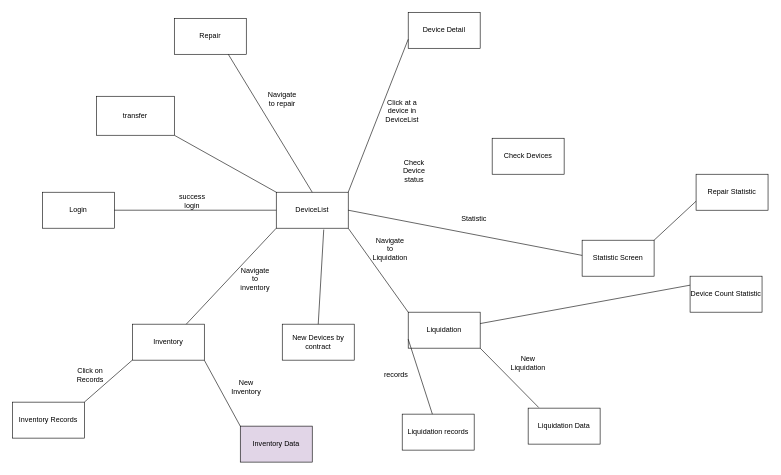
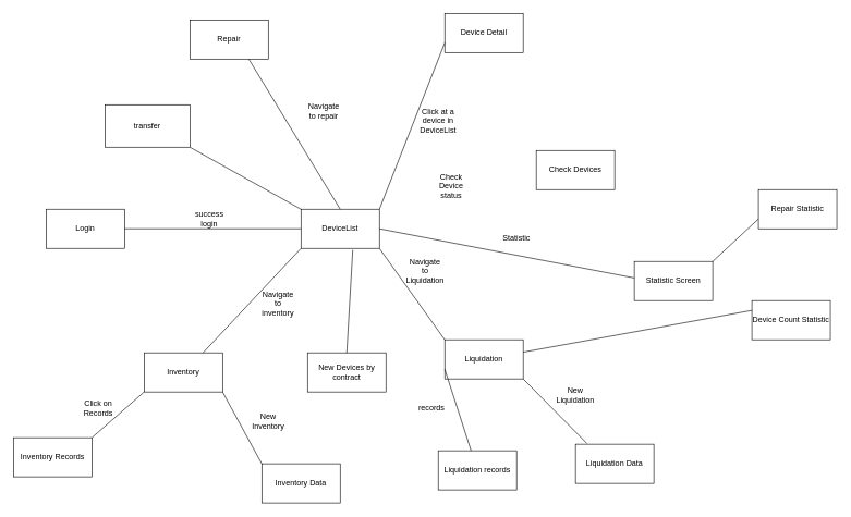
  <mxCell id="0" />
  <mxCell id="1" parent="0" />
  <mxCell id="2" value="Login" style="rounded=0;whiteSpace=wrap;html=1;" parent="1" vertex="1"><mxGeometry x="70" y="320" width="120" height="60" as="geometry" /></mxCell>
  <mxCell id="3" value="DeviceList" style="rounded=0;whiteSpace=wrap;html=1;" parent="1" vertex="1"><mxGeometry x="460" y="320" width="120" height="60" as="geometry" /></mxCell>
  <mxCell id="4" value="" style="endArrow=none;html=1;rounded=0;exitX=1;exitY=0.5;exitDx=0;exitDy=0;entryX=0;entryY=0.5;entryDx=0;entryDy=0;" parent="1" source="2" target="3" edge="1"><mxGeometry width="50" height="50" relative="1" as="geometry"><mxPoint x="370" y="520" as="sourcePoint" /><mxPoint x="420" y="470" as="targetPoint" /></mxGeometry></mxCell>
  <mxCell id="5" value="success login" style="text;html=1;strokeColor=none;fillColor=none;align=center;verticalAlign=middle;whiteSpace=wrap;rounded=0;" parent="1" vertex="1"><mxGeometry x="290" y="320" width="60" height="30" as="geometry" /></mxCell>
  <mxCell id="6" value="Device Detail" style="rounded=0;whiteSpace=wrap;html=1;" parent="1" vertex="1"><mxGeometry x="680" y="20" width="120" height="60" as="geometry" /></mxCell>
  <mxCell id="7" value="Repair" style="rounded=0;whiteSpace=wrap;html=1;" parent="1" vertex="1"><mxGeometry x="290" y="30" width="120" height="60" as="geometry" /></mxCell>
  <mxCell id="8" value="" style="endArrow=none;html=1;rounded=0;exitX=0.5;exitY=0;exitDx=0;exitDy=0;entryX=0.75;entryY=1;entryDx=0;entryDy=0;" parent="1" source="3" target="7" edge="1"><mxGeometry width="50" height="50" relative="1" as="geometry"><mxPoint x="370" y="220" as="sourcePoint" /><mxPoint x="420" y="170" as="targetPoint" /></mxGeometry></mxCell>
- <mxCell id="9" value="Navigate to repair" style="text;html=1;strokeColor=none;fillColor=none;align=center;verticalAlign=middle;whiteSpace=wrap;rounded=0;" parent="1" vertex="1"><mxGeometry x="440" y="150" width="60" height="30" as="geometry" /></mxCell>
+ <mxCell id="9" value="Navigate to repair" style="text;html=1;strokeColor=none;fillColor=none;align=center;verticalAlign=middle;whiteSpace=wrap;rounded=0;" parent="1" vertex="1"><mxGeometry x="465" y="155" width="60" height="30" as="geometry" /></mxCell>
  <mxCell id="10" value="" style="endArrow=none;html=1;rounded=0;exitX=1;exitY=0;exitDx=0;exitDy=0;entryX=0;entryY=0.75;entryDx=0;entryDy=0;" parent="1" source="3" target="6" edge="1"><mxGeometry width="50" height="50" relative="1" as="geometry"><mxPoint x="370" y="210" as="sourcePoint" /><mxPoint x="420" y="160" as="targetPoint" /></mxGeometry></mxCell>
  <mxCell id="11" value="Click at a device in DeviceList" style="text;html=1;strokeColor=none;fillColor=none;align=center;verticalAlign=middle;whiteSpace=wrap;rounded=0;" parent="1" vertex="1"><mxGeometry x="640" y="170" width="60" height="30" as="geometry" /></mxCell>
  <mxCell id="12" value="Inventory" style="rounded=0;whiteSpace=wrap;html=1;" parent="1" vertex="1"><mxGeometry x="220" y="540" width="120" height="60" as="geometry" /></mxCell>
  <mxCell id="13" value="" style="endArrow=none;html=1;rounded=0;entryX=0;entryY=1;entryDx=0;entryDy=0;exitX=0.75;exitY=0;exitDx=0;exitDy=0;" parent="1" source="12" target="3" edge="1"><mxGeometry width="50" height="50" relative="1" as="geometry"><mxPoint x="370" y="620" as="sourcePoint" /><mxPoint x="420" y="570" as="targetPoint" /></mxGeometry></mxCell>
  <mxCell id="14" value="Navigate to inventory" style="text;html=1;strokeColor=none;fillColor=none;align=center;verticalAlign=middle;whiteSpace=wrap;rounded=0;" parent="1" vertex="1"><mxGeometry x="395" y="450" width="60" height="30" as="geometry" /></mxCell>
- <mxCell id="15" value="Inventory Data" style="rounded=0;whiteSpace=wrap;html=1;fillColor=#e1d5e7;" parent="1" vertex="1"><mxGeometry x="400" y="710" width="120" height="60" as="geometry" /></mxCell>
+ <mxCell id="15" value="Inventory Data" style="rounded=0;whiteSpace=wrap;html=1;" parent="1" vertex="1"><mxGeometry x="400" y="710" width="120" height="60" as="geometry" /></mxCell>
  <mxCell id="16" value="" style="endArrow=none;html=1;rounded=0;exitX=0;exitY=0;exitDx=0;exitDy=0;entryX=1;entryY=1;entryDx=0;entryDy=0;" parent="1" source="15" target="12" edge="1"><mxGeometry width="50" height="50" relative="1" as="geometry"><mxPoint x="370" y="580" as="sourcePoint" /><mxPoint x="420" y="530" as="targetPoint" /></mxGeometry></mxCell>
  <mxCell id="17" value="New Inventory" style="text;html=1;strokeColor=none;fillColor=none;align=center;verticalAlign=middle;whiteSpace=wrap;rounded=0;" parent="1" vertex="1"><mxGeometry x="380" y="630" width="60" height="30" as="geometry" /></mxCell>
  <mxCell id="18" value="Click on Records" style="text;html=1;strokeColor=none;fillColor=none;align=center;verticalAlign=middle;whiteSpace=wrap;rounded=0;" parent="1" vertex="1"><mxGeometry x="120" y="610" width="60" height="30" as="geometry" /></mxCell>
  <mxCell id="19" value="Inventory Records" style="rounded=0;whiteSpace=wrap;html=1;" parent="1" vertex="1"><mxGeometry x="20" y="670" width="120" height="60" as="geometry" /></mxCell>
  <mxCell id="20" value="" style="endArrow=none;html=1;rounded=0;exitX=1;exitY=0;exitDx=0;exitDy=0;entryX=0;entryY=1;entryDx=0;entryDy=0;" parent="1" source="19" target="12" edge="1"><mxGeometry width="50" height="50" relative="1" as="geometry"><mxPoint x="370" y="570" as="sourcePoint" /><mxPoint x="420" y="520" as="targetPoint" /></mxGeometry></mxCell>
  <mxCell id="21" value="Liquidation" style="rounded=0;whiteSpace=wrap;html=1;" parent="1" vertex="1"><mxGeometry x="680" y="520" width="120" height="60" as="geometry" /></mxCell>
  <mxCell id="22" value="" style="endArrow=none;html=1;rounded=0;entryX=1;entryY=1;entryDx=0;entryDy=0;exitX=0;exitY=0;exitDx=0;exitDy=0;" parent="1" source="21" target="3" edge="1"><mxGeometry width="50" height="50" relative="1" as="geometry"><mxPoint x="370" y="570" as="sourcePoint" /><mxPoint x="420" y="520" as="targetPoint" /></mxGeometry></mxCell>
  <mxCell id="23" value="Navigate to Liquidation" style="text;html=1;strokeColor=none;fillColor=none;align=center;verticalAlign=middle;whiteSpace=wrap;rounded=0;" parent="1" vertex="1"><mxGeometry x="620" y="400" width="60" height="30" as="geometry" /></mxCell>
  <mxCell id="24" value="Liquidation Data" style="rounded=0;whiteSpace=wrap;html=1;" parent="1" vertex="1"><mxGeometry x="880" y="680" width="120" height="60" as="geometry" /></mxCell>
  <mxCell id="25" value="" style="endArrow=none;html=1;rounded=0;entryX=1;entryY=1;entryDx=0;entryDy=0;exitX=0.147;exitY=-0.017;exitDx=0;exitDy=0;exitPerimeter=0;" parent="1" source="24" target="21" edge="1"><mxGeometry width="50" height="50" relative="1" as="geometry"><mxPoint x="370" y="550" as="sourcePoint" /><mxPoint x="420" y="500" as="targetPoint" /></mxGeometry></mxCell>
  <mxCell id="26" value="New Liquidation" style="text;html=1;strokeColor=none;fillColor=none;align=center;verticalAlign=middle;whiteSpace=wrap;rounded=0;" parent="1" vertex="1"><mxGeometry x="850" y="590" width="60" height="30" as="geometry" /></mxCell>
  <mxCell id="27" value="Liquidation records" style="rounded=0;whiteSpace=wrap;html=1;" parent="1" vertex="1"><mxGeometry x="670" y="690" width="120" height="60" as="geometry" /></mxCell>
  <mxCell id="28" value="" style="endArrow=none;html=1;rounded=0;entryX=0;entryY=0.75;entryDx=0;entryDy=0;" parent="1" source="27" target="21" edge="1"><mxGeometry width="50" height="50" relative="1" as="geometry"><mxPoint x="370" y="550" as="sourcePoint" /><mxPoint x="420" y="500" as="targetPoint" /></mxGeometry></mxCell>
  <mxCell id="29" value="records" style="text;html=1;strokeColor=none;fillColor=none;align=center;verticalAlign=middle;whiteSpace=wrap;rounded=0;" parent="1" vertex="1"><mxGeometry x="630" y="610" width="60" height="30" as="geometry" /></mxCell>
  <mxCell id="30" value="Check Devices" style="rounded=0;whiteSpace=wrap;html=1;" parent="1" vertex="1"><mxGeometry x="820" y="230" width="120" height="60" as="geometry" /></mxCell>
  <mxCell id="31" value="Check Device status" style="text;html=1;strokeColor=none;fillColor=none;align=center;verticalAlign=middle;whiteSpace=wrap;rounded=0;" parent="1" vertex="1"><mxGeometry x="660" y="270" width="60" height="30" as="geometry" /></mxCell>
  <mxCell id="32" value="" style="endArrow=none;html=1;rounded=0;exitX=1;exitY=0.5;exitDx=0;exitDy=0;" parent="1" source="3" edge="1"><mxGeometry width="50" height="50" relative="1" as="geometry"><mxPoint x="540" y="380" as="sourcePoint" /><mxPoint x="990" y="429.205" as="targetPoint" /></mxGeometry></mxCell>
  <mxCell id="33" value="Statistic" style="text;html=1;strokeColor=none;fillColor=none;align=center;verticalAlign=middle;whiteSpace=wrap;rounded=0;" parent="1" vertex="1"><mxGeometry x="760" y="350" width="60" height="30" as="geometry" /></mxCell>
  <mxCell id="34" value="Statistic Screen" style="rounded=0;whiteSpace=wrap;html=1;" parent="1" vertex="1"><mxGeometry x="970" y="400" width="120" height="60" as="geometry" /></mxCell>
  <mxCell id="35" value="Repair Statistic" style="rounded=0;whiteSpace=wrap;html=1;" parent="1" vertex="1"><mxGeometry x="1160" y="290" width="120" height="60" as="geometry" /></mxCell>
  <mxCell id="36" value="" style="endArrow=none;html=1;rounded=0;entryX=1;entryY=0;entryDx=0;entryDy=0;exitX=0;exitY=0.75;exitDx=0;exitDy=0;" parent="1" source="35" target="34" edge="1"><mxGeometry width="50" height="50" relative="1" as="geometry"><mxPoint x="790" y="530" as="sourcePoint" /><mxPoint x="840" y="480" as="targetPoint" /></mxGeometry></mxCell>
  <mxCell id="37" value="Device Count Statistic" style="rounded=0;whiteSpace=wrap;html=1;" parent="1" vertex="1"><mxGeometry x="1150" y="460" width="120" height="60" as="geometry" /></mxCell>
  <mxCell id="38" value="" style="endArrow=none;html=1;rounded=0;exitX=0;exitY=0.25;exitDx=0;exitDy=0;" parent="1" source="37" target="21" edge="1"><mxGeometry width="50" height="50" relative="1" as="geometry"><mxPoint x="790" y="520" as="sourcePoint" /><mxPoint x="840" y="470" as="targetPoint" /></mxGeometry></mxCell>
  <mxCell id="39" value="transfer" style="rounded=0;whiteSpace=wrap;html=1;" vertex="1" parent="1"><mxGeometry x="160" y="160" width="130" height="65" as="geometry" /></mxCell>
  <mxCell id="40" value="" style="endArrow=none;html=1;rounded=0;entryX=1;entryY=1;entryDx=0;entryDy=0;exitX=0;exitY=0;exitDx=0;exitDy=0;" edge="1" parent="1" source="3" target="39"><mxGeometry width="50" height="50" relative="1" as="geometry"><mxPoint x="590" y="330" as="sourcePoint" /><mxPoint x="640" y="280" as="targetPoint" /></mxGeometry></mxCell>
  <mxCell id="41" value="New Devices by contract" style="rounded=0;whiteSpace=wrap;html=1;" vertex="1" parent="1"><mxGeometry x="470" y="540" width="120" height="60" as="geometry" /></mxCell>
  <mxCell id="42" value="" style="endArrow=none;html=1;rounded=0;entryX=0.66;entryY=1.037;entryDx=0;entryDy=0;entryPerimeter=0;exitX=0.5;exitY=0;exitDx=0;exitDy=0;" edge="1" parent="1" source="41" target="3"><mxGeometry width="50" height="50" relative="1" as="geometry"><mxPoint x="590" y="480" as="sourcePoint" /><mxPoint x="640" y="430" as="targetPoint" /></mxGeometry></mxCell>
